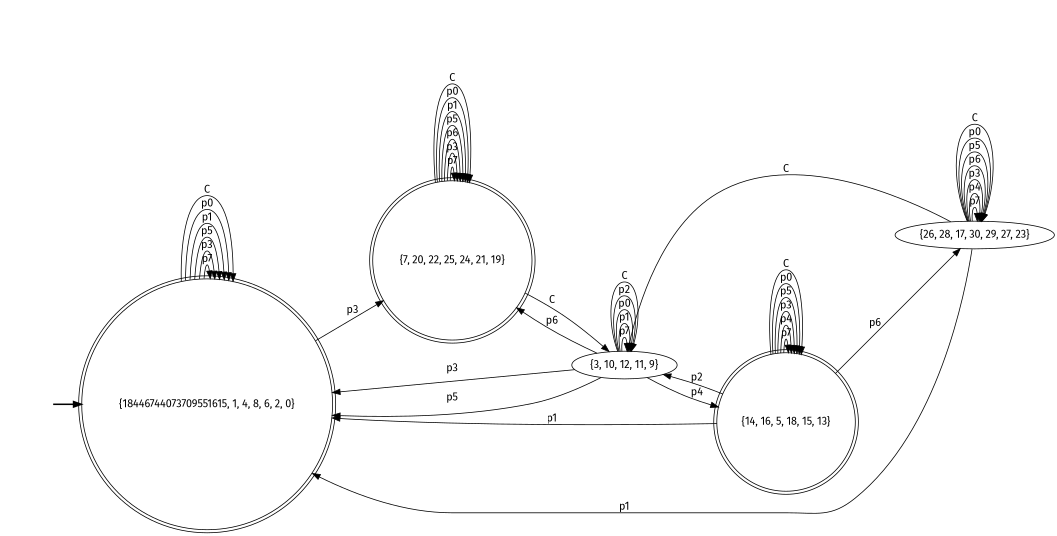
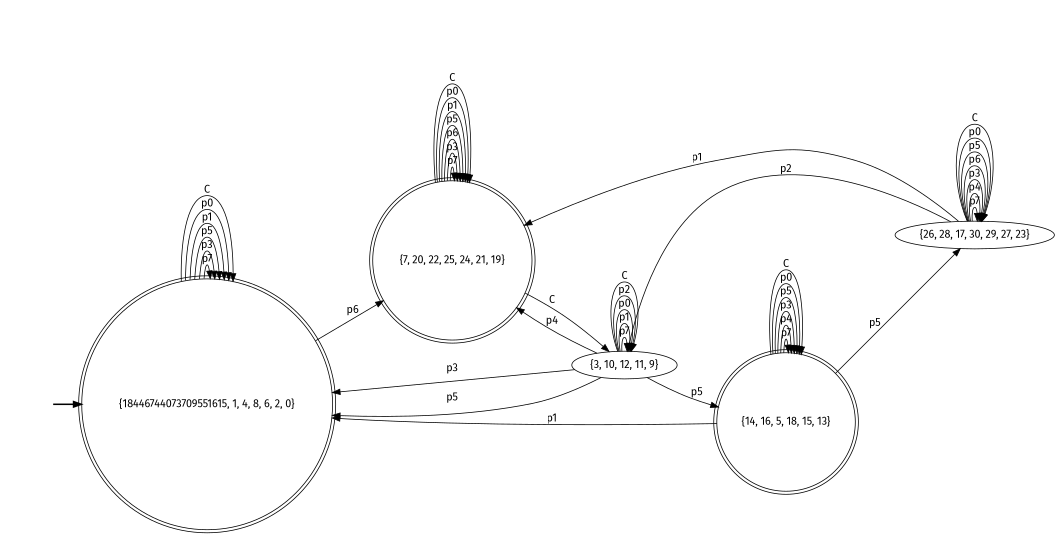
  digraph {
    fontname="Fira Sans"
    rankdir=LR
    node [fontname="Fira Sans"]
    edge [fontname="Fira Sans"]
    fake0 [style=invisible]
    n2 [label="{18446744073709551615, 1, 4, 8, 6, 2, 0}" root=true shape=doublecircle]
    n3 [label="{7, 20, 22, 25, 24, 21, 19}" shape=doublecircle]
    n4 [label="{3, 10, 12, 11, 9}"]
    n5 [label="{14, 16, 5, 18, 15, 13}" shape=doublecircle]
    n6 [label="{26, 28, 17, 30, 29, 27, 23}"]
    fake0 -> n2 [style=bold]
    n2 -> n2 [label=p7]
    n2 -> n2 [label=p3]
    n2 -> n2 [label=p5]
    n2 -> n2 [label=p1]
    n2 -> n2 [label=p0]
    n2 -> n2 [label=C]
-   n2 -> n3 [label=p3]
+   n2 -> n3 [label=p6]
    n3 -> n3 [label=p7]
    n3 -> n3 [label=p3]
    n3 -> n3 [label=p6]
    n3 -> n3 [label=p5]
    n3 -> n3 [label=p1]
    n3 -> n3 [label=p0]
    n3 -> n3 [label=C]
    n3 -> n4 [label=C]
    n4 -> n2 [label=p3]
    n4 -> n2 [label=p5]
-   n4 -> n3 [label=p6]
+   n4 -> n3 [label=p4]
    n4 -> n4 [label=p7]
    n4 -> n4 [label=p1]
    n4 -> n4 [label=p0]
    n4 -> n4 [label=p2]
    n4 -> n4 [label=C]
-   n4 -> n5 [label=p4]
+   n4 -> n5 [label=p5]
    n5 -> n2 [label=p1]
-   n5 -> n4 [label=p2]
    n5 -> n5 [label=p7]
    n5 -> n5 [label=p4]
    n5 -> n5 [label=p3]
    n5 -> n5 [label=p5]
    n5 -> n5 [label=p0]
    n5 -> n5 [label=C]
-   n5 -> n6 [label=p6]
-   n6 -> n2 [label=p1]
-   n6 -> n4 [label=C]
+   n5 -> n6 [label=p5]
+   n6 -> n3 [label=p1]
+   n6 -> n4 [label=p2]
    n6 -> n6 [label=p7]
    n6 -> n6 [label=p4]
    n6 -> n6 [label=p3]
    n6 -> n6 [label=p6]
    n6 -> n6 [label=p5]
    n6 -> n6 [label=p0]
    n6 -> n6 [label=C]
  }
